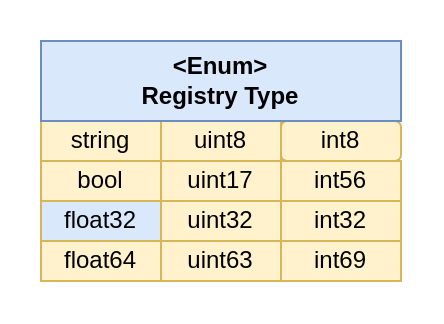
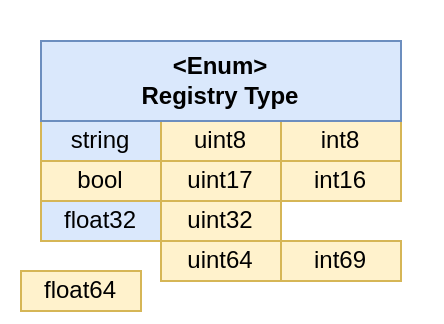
  <mxCell id="0" />
  <mxCell id="1" parent="0" />
- <mxCell id="2" value="string" style="rounded=0;whiteSpace=wrap;html=1;fillColor=#fff2cc;strokeColor=#d6b656;" vertex="1" parent="1"><mxGeometry x="20" y="60" width="60" height="20" as="geometry" /></mxCell>
+ <mxCell id="2" value="string" style="rounded=0;whiteSpace=wrap;html=1;fillColor=#dae8fc;strokeColor=#d6b656;" vertex="1" parent="1"><mxGeometry x="20" y="60" width="60" height="20" as="geometry" /></mxCell>
  <mxCell id="3" value="bool" style="rounded=0;whiteSpace=wrap;html=1;fillColor=#fff2cc;strokeColor=#d6b656;" vertex="1" parent="1"><mxGeometry x="20" y="80" width="60" height="20" as="geometry" /></mxCell>
  <mxCell id="4" value="float32" style="rounded=0;whiteSpace=wrap;html=1;fillColor=#dae8fc;strokeColor=#d6b656;" vertex="1" parent="1"><mxGeometry x="20" y="100" width="60" height="20" as="geometry" /></mxCell>
- <mxCell id="5" value="float64" style="rounded=0;whiteSpace=wrap;html=1;fillColor=#fff2cc;strokeColor=#d6b656;" vertex="1" parent="1"><mxGeometry x="20" y="120" width="60" height="20" as="geometry" /></mxCell>
+ <mxCell id="5" value="float64" style="rounded=0;whiteSpace=wrap;html=1;fillColor=#fff2cc;strokeColor=#d6b656;" vertex="1" parent="1"><mxGeometry x="10" y="135" width="60" height="20" as="geometry" /></mxCell>
  <mxCell id="6" value="uint8" style="rounded=0;whiteSpace=wrap;html=1;fillColor=#fff2cc;strokeColor=#d6b656;" vertex="1" parent="1"><mxGeometry x="80" y="60" width="60" height="20" as="geometry" /></mxCell>
- <mxCell id="7" value="int8" style="whiteSpace=wrap;html=1;fillColor=#fff2cc;strokeColor=#d6b656;rounded=1;" vertex="1" parent="1"><mxGeometry x="140" y="60" width="60" height="20" as="geometry" /></mxCell>
+ <mxCell id="7" value="int8" style="rounded=0;whiteSpace=wrap;html=1;fillColor=#fff2cc;strokeColor=#d6b656;" vertex="1" parent="1"><mxGeometry x="140" y="60" width="60" height="20" as="geometry" /></mxCell>
  <mxCell id="8" value="uint17" style="rounded=0;whiteSpace=wrap;html=1;fillColor=#fff2cc;strokeColor=#d6b656;" vertex="1" parent="1"><mxGeometry x="80" y="80" width="60" height="20" as="geometry" /></mxCell>
  <mxCell id="9" value="uint32" style="rounded=0;whiteSpace=wrap;html=1;fillColor=#fff2cc;strokeColor=#d6b656;" vertex="1" parent="1"><mxGeometry x="80" y="100" width="60" height="20" as="geometry" /></mxCell>
- <mxCell id="10" value="uint63" style="rounded=0;whiteSpace=wrap;html=1;fillColor=#fff2cc;strokeColor=#d6b656;" vertex="1" parent="1"><mxGeometry x="80" y="120" width="60" height="20" as="geometry" /></mxCell>
- <mxCell id="11" value="int56" style="rounded=0;whiteSpace=wrap;html=1;fillColor=#fff2cc;strokeColor=#d6b656;" vertex="1" parent="1"><mxGeometry x="140" y="80" width="60" height="20" as="geometry" /></mxCell>
- <mxCell id="12" value="int32" style="rounded=0;whiteSpace=wrap;html=1;fillColor=#fff2cc;strokeColor=#d6b656;" vertex="1" parent="1"><mxGeometry x="140" y="100" width="60" height="20" as="geometry" /></mxCell>
+ <mxCell id="10" value="uint64" style="rounded=0;whiteSpace=wrap;html=1;fillColor=#fff2cc;strokeColor=#d6b656;" vertex="1" parent="1"><mxGeometry x="80" y="120" width="60" height="20" as="geometry" /></mxCell>
+ <mxCell id="11" value="int16" style="rounded=0;whiteSpace=wrap;html=1;fillColor=#fff2cc;strokeColor=#d6b656;" vertex="1" parent="1"><mxGeometry x="140" y="80" width="60" height="20" as="geometry" /></mxCell>
  <mxCell id="13" value="int69" style="rounded=0;whiteSpace=wrap;html=1;fillColor=#fff2cc;strokeColor=#d6b656;" vertex="1" parent="1"><mxGeometry x="140" y="120" width="60" height="20" as="geometry" /></mxCell>
  <mxCell id="14" value="&lt;b&gt;&amp;lt;Enum&amp;gt;&lt;br&gt;Registry Type&lt;/b&gt;" style="rounded=0;whiteSpace=wrap;html=1;align=center;fillColor=#dae8fc;strokeColor=#6c8ebf;" vertex="1" parent="1"><mxGeometry x="20" y="20" width="180" height="40" as="geometry" /></mxCell>
